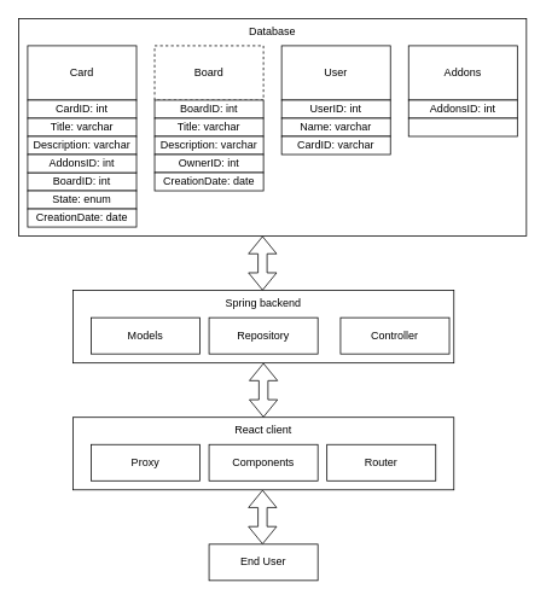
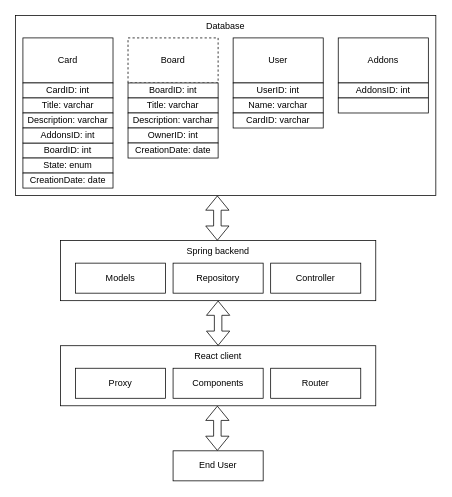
  <mxCell id="0" />
  <mxCell id="1" parent="0" />
  <mxCell id="2" value="Database" style="rounded=0;whiteSpace=wrap;html=1;verticalAlign=top;" parent="1" vertex="1"><mxGeometry x="20" y="20" width="560" height="240" as="geometry" /></mxCell>
  <mxCell id="3" value="Card" style="rounded=0;whiteSpace=wrap;html=1;" parent="1" vertex="1"><mxGeometry x="30" y="50" width="120" height="60" as="geometry" /></mxCell>
  <mxCell id="4" value="CardID: int" style="rounded=0;whiteSpace=wrap;html=1;" parent="1" vertex="1"><mxGeometry x="30" y="110" width="120" height="20" as="geometry" /></mxCell>
  <mxCell id="5" value="Title: varchar" style="rounded=0;whiteSpace=wrap;html=1;" parent="1" vertex="1"><mxGeometry x="30" y="130" width="120" height="20" as="geometry" /></mxCell>
  <mxCell id="6" value="Description: varchar" style="rounded=0;whiteSpace=wrap;html=1;" parent="1" vertex="1"><mxGeometry x="30" y="150" width="120" height="20" as="geometry" /></mxCell>
  <mxCell id="7" value="BoardID: int" style="rounded=0;whiteSpace=wrap;html=1;" parent="1" vertex="1"><mxGeometry x="30" y="190" width="120" height="20" as="geometry" /></mxCell>
  <mxCell id="8" value="AddonsID: int" style="rounded=0;whiteSpace=wrap;html=1;" parent="1" vertex="1"><mxGeometry x="30" y="170" width="120" height="20" as="geometry" /></mxCell>
  <mxCell id="9" value="User" style="rounded=0;whiteSpace=wrap;html=1;" parent="1" vertex="1"><mxGeometry x="310" y="50" width="120" height="60" as="geometry" /></mxCell>
  <mxCell id="10" value="UserID: int" style="rounded=0;whiteSpace=wrap;html=1;" parent="1" vertex="1"><mxGeometry x="310" y="110" width="120" height="20" as="geometry" /></mxCell>
  <mxCell id="11" value="Name: varchar" style="rounded=0;whiteSpace=wrap;html=1;" parent="1" vertex="1"><mxGeometry x="310" y="130" width="120" height="20" as="geometry" /></mxCell>
  <mxCell id="12" value="Addons" style="rounded=0;whiteSpace=wrap;html=1;" parent="1" vertex="1"><mxGeometry x="450" y="50" width="120" height="60" as="geometry" /></mxCell>
  <mxCell id="13" value="AddonsID: int" style="rounded=0;whiteSpace=wrap;html=1;" parent="1" vertex="1"><mxGeometry x="450" y="110" width="120" height="20" as="geometry" /></mxCell>
  <mxCell id="14" value="" style="rounded=0;whiteSpace=wrap;html=1;" parent="1" vertex="1"><mxGeometry x="450" y="130" width="120" height="20" as="geometry" /></mxCell>
  <mxCell id="15" value="State: enum" style="rounded=0;whiteSpace=wrap;html=1;" parent="1" vertex="1"><mxGeometry x="30" y="210" width="120" height="20" as="geometry" /></mxCell>
  <mxCell id="16" value="Board" style="rounded=0;whiteSpace=wrap;html=1;dashed=1;" parent="1" vertex="1"><mxGeometry x="170" y="50" width="120" height="60" as="geometry" /></mxCell>
  <mxCell id="17" value="BoardID: int" style="rounded=0;whiteSpace=wrap;html=1;" parent="1" vertex="1"><mxGeometry x="170" y="110" width="120" height="20" as="geometry" /></mxCell>
  <mxCell id="18" value="Title: varchar" style="rounded=0;whiteSpace=wrap;html=1;" parent="1" vertex="1"><mxGeometry x="170" y="130" width="120" height="20" as="geometry" /></mxCell>
  <mxCell id="19" value="Description: varchar" style="rounded=0;whiteSpace=wrap;html=1;" parent="1" vertex="1"><mxGeometry x="170" y="150" width="120" height="20" as="geometry" /></mxCell>
  <mxCell id="20" value="OwnerID: int" style="rounded=0;whiteSpace=wrap;html=1;" parent="1" vertex="1"><mxGeometry x="170" y="170" width="120" height="20" as="geometry" /></mxCell>
  <mxCell id="21" value="CardID: varchar" style="rounded=0;whiteSpace=wrap;html=1;" parent="1" vertex="1"><mxGeometry x="310" y="150" width="120" height="20" as="geometry" /></mxCell>
  <mxCell id="22" value="CreationDate: date" style="rounded=0;whiteSpace=wrap;html=1;" parent="1" vertex="1"><mxGeometry x="30" y="230" width="120" height="20" as="geometry" /></mxCell>
  <mxCell id="23" value="CreationDate: date" style="rounded=0;whiteSpace=wrap;html=1;" parent="1" vertex="1"><mxGeometry x="170" y="190" width="120" height="20" as="geometry" /></mxCell>
  <mxCell id="24" value="Spring backend" style="rounded=0;whiteSpace=wrap;html=1;verticalAlign=top;" parent="1" vertex="1"><mxGeometry x="80" y="320" width="420" height="80" as="geometry" /></mxCell>
  <mxCell id="25" value="Models" style="rounded=0;whiteSpace=wrap;html=1;" parent="1" vertex="1"><mxGeometry x="100" y="350" width="120" height="40" as="geometry" /></mxCell>
  <mxCell id="26" value="Repository" style="rounded=0;whiteSpace=wrap;html=1;" parent="1" vertex="1"><mxGeometry x="230" y="350" width="120" height="40" as="geometry" /></mxCell>
- <mxCell id="27" value="Controller" style="rounded=0;whiteSpace=wrap;html=1;" parent="1" vertex="1"><mxGeometry x="375" y="350" width="120" height="40" as="geometry" /></mxCell>
+ <mxCell id="27" value="Controller" style="rounded=0;whiteSpace=wrap;html=1;" parent="1" vertex="1"><mxGeometry x="360" y="350" width="120" height="40" as="geometry" /></mxCell>
  <mxCell id="28" value="React client" style="rounded=0;whiteSpace=wrap;html=1;verticalAlign=top;" parent="1" vertex="1"><mxGeometry x="80" y="460" width="420" height="80" as="geometry" /></mxCell>
  <mxCell id="29" value="Proxy" style="rounded=0;whiteSpace=wrap;html=1;" parent="1" vertex="1"><mxGeometry x="100" y="490" width="120" height="40" as="geometry" /></mxCell>
  <mxCell id="30" value="Components" style="rounded=0;whiteSpace=wrap;html=1;" parent="1" vertex="1"><mxGeometry x="230" y="490" width="120" height="40" as="geometry" /></mxCell>
  <mxCell id="31" value="Router" style="rounded=0;whiteSpace=wrap;html=1;" parent="1" vertex="1"><mxGeometry x="360" y="490" width="120" height="40" as="geometry" /></mxCell>
  <mxCell id="32" value="" style="shape=flexArrow;endArrow=classic;startArrow=classic;html=1;rounded=0;entryX=0.5;entryY=1;entryDx=0;entryDy=0;exitX=0.5;exitY=0;exitDx=0;exitDy=0;" edge="1" parent="1" source="28" target="24"><mxGeometry width="100" height="100" relative="1" as="geometry"><mxPoint x="360" y="480" as="sourcePoint" /><mxPoint x="460" y="380" as="targetPoint" /></mxGeometry></mxCell>
  <mxCell id="33" value="" style="shape=flexArrow;endArrow=classic;startArrow=classic;html=1;rounded=0;entryX=0.5;entryY=1;entryDx=0;entryDy=0;exitX=0.5;exitY=0;exitDx=0;exitDy=0;" edge="1" parent="1"><mxGeometry width="100" height="100" relative="1" as="geometry"><mxPoint x="289" y="320" as="sourcePoint" /><mxPoint x="289" y="260" as="targetPoint" /></mxGeometry></mxCell>
  <mxCell id="34" value="" style="shape=flexArrow;endArrow=classic;startArrow=classic;html=1;rounded=0;entryX=0.5;entryY=1;entryDx=0;entryDy=0;exitX=0.5;exitY=0;exitDx=0;exitDy=0;" edge="1" parent="1"><mxGeometry width="100" height="100" relative="1" as="geometry"><mxPoint x="289" y="600" as="sourcePoint" /><mxPoint x="289" y="540" as="targetPoint" /></mxGeometry></mxCell>
  <mxCell id="35" value="End User" style="rounded=0;whiteSpace=wrap;html=1;" vertex="1" parent="1"><mxGeometry x="230" y="600" width="120" height="40" as="geometry" /></mxCell>
